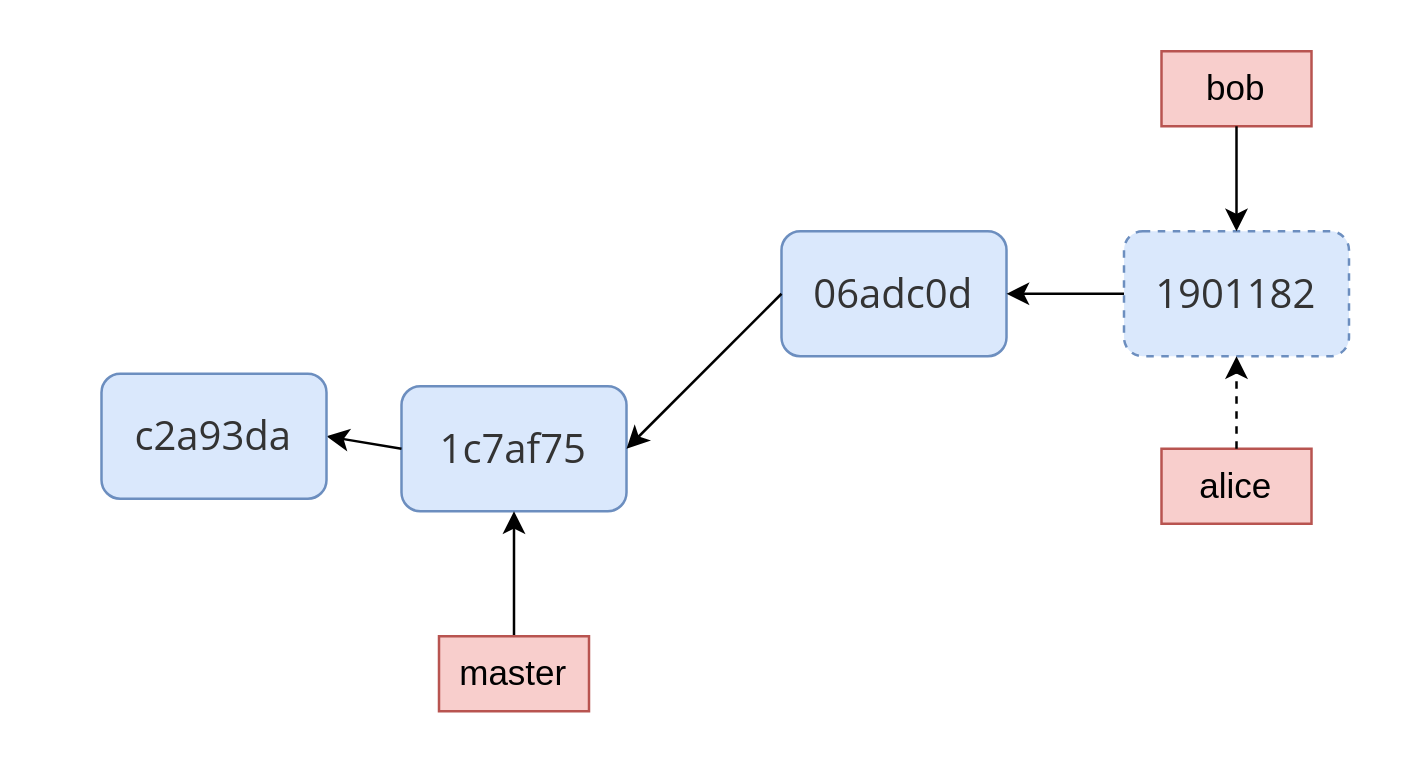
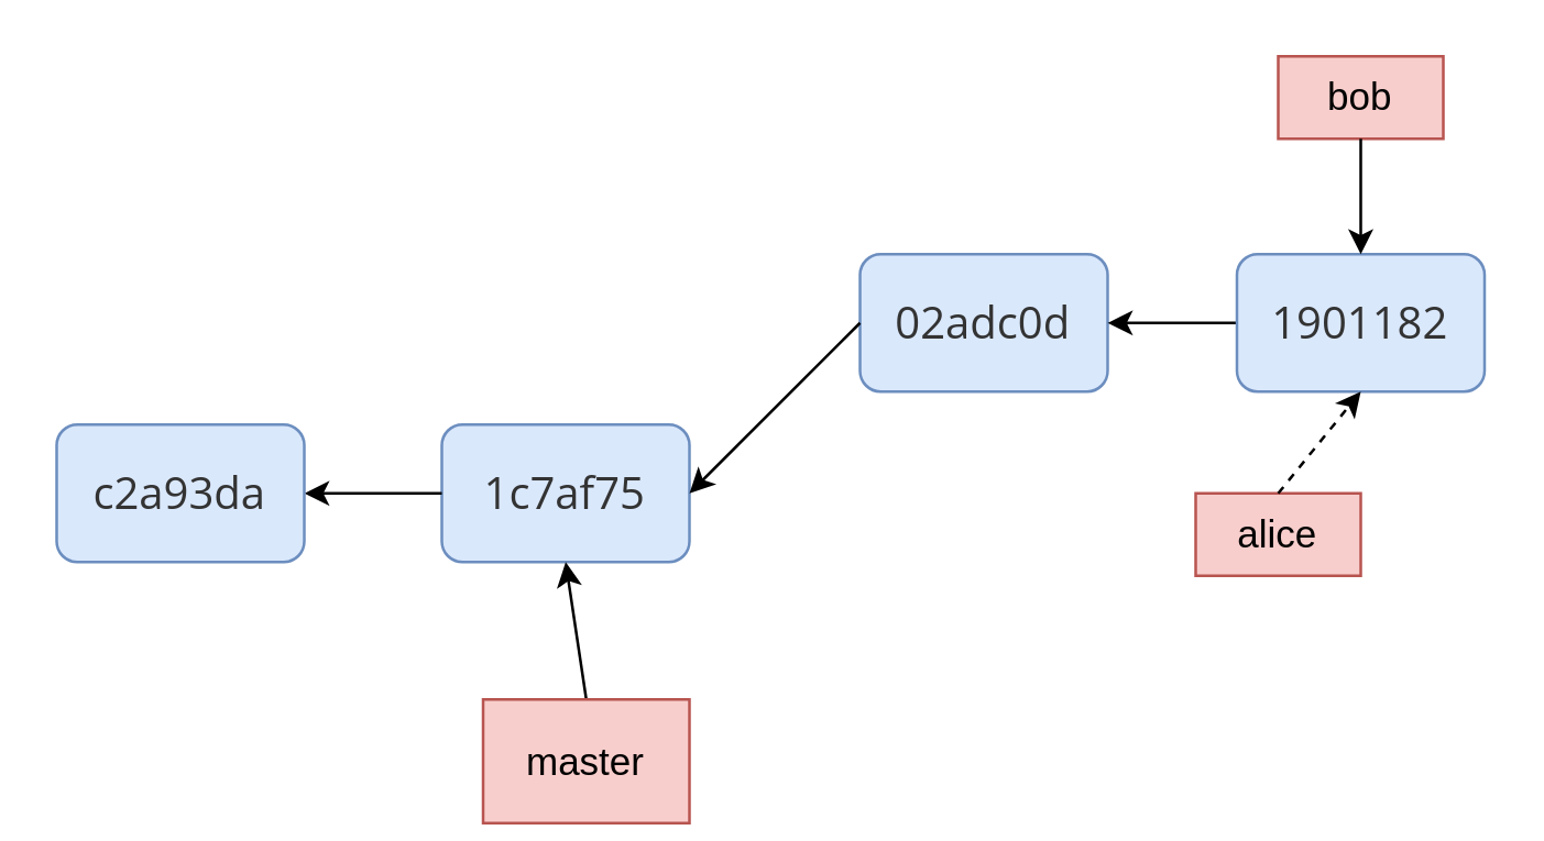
  <mxCell id="0" />
  <mxCell id="1" parent="0" />
  <mxCell id="2" value="&lt;span style=&quot;color: rgb(51 , 51 , 51) ; font-family: &amp;#34;open sans&amp;#34; , &amp;#34;clear sans&amp;#34; , &amp;#34;helvetica neue&amp;#34; , &amp;#34;helvetica&amp;#34; , &amp;#34;arial&amp;#34; , sans-serif ; font-size: 16px ; white-space: pre-wrap&quot;&gt;1c7af75&lt;/span&gt;" style="rounded=1;whiteSpace=wrap;html=1;fillColor=#dae8fc;strokeColor=#6c8ebf;" parent="1" vertex="1"><mxGeometry x="160" y="154" width="90" height="50" as="geometry" /></mxCell>
- <mxCell id="3" value="&lt;span style=&quot;color: rgb(51 , 51 , 51) ; font-family: &amp;#34;open sans&amp;#34; , &amp;#34;clear sans&amp;#34; , &amp;#34;helvetica neue&amp;#34; , &amp;#34;helvetica&amp;#34; , &amp;#34;arial&amp;#34; , sans-serif ; font-size: 16px ; white-space: pre-wrap&quot;&gt;06adc0d&lt;/span&gt;" style="rounded=1;whiteSpace=wrap;html=1;fillColor=#dae8fc;strokeColor=#6c8ebf;" vertex="1" parent="1"><mxGeometry x="312" y="92" width="90" height="50" as="geometry" /></mxCell>
+ <mxCell id="3" value="&lt;span style=&quot;color: rgb(51 , 51 , 51) ; font-family: &amp;#34;open sans&amp;#34; , &amp;#34;clear sans&amp;#34; , &amp;#34;helvetica neue&amp;#34; , &amp;#34;helvetica&amp;#34; , &amp;#34;arial&amp;#34; , sans-serif ; font-size: 16px ; white-space: pre-wrap&quot;&gt;02adc0d&lt;/span&gt;" style="rounded=1;whiteSpace=wrap;html=1;fillColor=#dae8fc;strokeColor=#6c8ebf;" vertex="1" parent="1"><mxGeometry x="312" y="92" width="90" height="50" as="geometry" /></mxCell>
  <mxCell id="4" value="" style="endArrow=classic;html=1;entryX=1;entryY=0.5;entryDx=0;entryDy=0;exitX=0;exitY=0.5;exitDx=0;exitDy=0;" edge="1" parent="1" source="3" target="2"><mxGeometry width="50" height="50" relative="1" as="geometry"><mxPoint x="300" y="184" as="sourcePoint" /><mxPoint x="350" y="134" as="targetPoint" /></mxGeometry></mxCell>
  <mxCell id="5" value="" style="endArrow=classic;html=1;exitX=0;exitY=0.5;exitDx=0;exitDy=0;entryX=1;entryY=0.5;entryDx=0;entryDy=0;" edge="1" parent="1" source="6" target="3"><mxGeometry width="50" height="50" relative="1" as="geometry"><mxPoint x="350" y="224" as="sourcePoint" /><mxPoint x="400" y="174" as="targetPoint" /></mxGeometry></mxCell>
- <mxCell id="6" value="&lt;span style=&quot;color: rgb(51 , 51 , 51) ; font-family: &amp;#34;open sans&amp;#34; , &amp;#34;clear sans&amp;#34; , &amp;#34;helvetica neue&amp;#34; , &amp;#34;helvetica&amp;#34; , &amp;#34;arial&amp;#34; , sans-serif ; font-size: 16px ; white-space: pre-wrap&quot;&gt;1901182&lt;/span&gt;" style="rounded=1;whiteSpace=wrap;html=1;fillColor=#dae8fc;strokeColor=#6c8ebf;dashed=1;" vertex="1" parent="1"><mxGeometry x="449" y="92" width="90" height="50" as="geometry" /></mxCell>
+ <mxCell id="6" value="&lt;span style=&quot;color: rgb(51 , 51 , 51) ; font-family: &amp;#34;open sans&amp;#34; , &amp;#34;clear sans&amp;#34; , &amp;#34;helvetica neue&amp;#34; , &amp;#34;helvetica&amp;#34; , &amp;#34;arial&amp;#34; , sans-serif ; font-size: 16px ; white-space: pre-wrap&quot;&gt;1901182&lt;/span&gt;" style="rounded=1;whiteSpace=wrap;html=1;fillColor=#dae8fc;strokeColor=#6c8ebf;" vertex="1" parent="1"><mxGeometry x="449" y="92" width="90" height="50" as="geometry" /></mxCell>
  <mxCell id="7" value="" style="endArrow=classic;html=1;entryX=1;entryY=0.5;entryDx=0;entryDy=0;exitX=0;exitY=0.5;exitDx=0;exitDy=0;" edge="1" parent="1" source="2" target="8"><mxGeometry width="50" height="50" relative="1" as="geometry"><mxPoint x="170" y="314" as="sourcePoint" /><mxPoint x="220" y="264" as="targetPoint" /></mxGeometry></mxCell>
- <mxCell id="8" value="&lt;span style=&quot;color: rgb(51 , 51 , 51) ; font-family: &amp;#34;open sans&amp;#34; , &amp;#34;clear sans&amp;#34; , &amp;#34;helvetica neue&amp;#34; , &amp;#34;helvetica&amp;#34; , &amp;#34;arial&amp;#34; , sans-serif ; font-size: 16px ; white-space: pre-wrap&quot;&gt;c2a93da&lt;/span&gt;" style="rounded=1;whiteSpace=wrap;html=1;fillColor=#dae8fc;strokeColor=#6c8ebf;" vertex="1" parent="1"><mxGeometry x="40" y="149" width="90" height="50" as="geometry" /></mxCell>
+ <mxCell id="8" value="&lt;span style=&quot;color: rgb(51 , 51 , 51) ; font-family: &amp;#34;open sans&amp;#34; , &amp;#34;clear sans&amp;#34; , &amp;#34;helvetica neue&amp;#34; , &amp;#34;helvetica&amp;#34; , &amp;#34;arial&amp;#34; , sans-serif ; font-size: 16px ; white-space: pre-wrap&quot;&gt;c2a93da&lt;/span&gt;" style="rounded=1;whiteSpace=wrap;html=1;fillColor=#dae8fc;strokeColor=#6c8ebf;" vertex="1" parent="1"><mxGeometry x="20" y="154" width="90" height="50" as="geometry" /></mxCell>
  <mxCell id="9" value="" style="endArrow=classic;html=1;entryX=0.5;entryY=1;entryDx=0;entryDy=0;exitX=0.5;exitY=0;exitDx=0;exitDy=0;" edge="1" parent="1" source="10" target="2"><mxGeometry width="50" height="50" relative="1" as="geometry"><mxPoint x="205" y="264" as="sourcePoint" /><mxPoint x="230" y="214" as="targetPoint" /></mxGeometry></mxCell>
- <mxCell id="10" value="&lt;font style=&quot;font-size: 14px&quot;&gt;master&lt;/font&gt;" style="rounded=0;whiteSpace=wrap;html=1;fillColor=#f8cecc;strokeColor=#b85450;" vertex="1" parent="1"><mxGeometry x="175" y="254" width="60" height="30" as="geometry" /></mxCell>
- <mxCell id="11" value="&lt;font style=&quot;font-size: 14px&quot;&gt;alice&lt;/font&gt;" style="rounded=0;whiteSpace=wrap;html=1;fillColor=#f8cecc;strokeColor=#b85450;" vertex="1" parent="1"><mxGeometry x="464" y="179" width="60" height="30" as="geometry" /></mxCell>
+ <mxCell id="10" value="&lt;font style=&quot;font-size: 14px&quot;&gt;master&lt;/font&gt;" style="rounded=0;whiteSpace=wrap;html=1;fillColor=#f8cecc;strokeColor=#b85450;" vertex="1" parent="1"><mxGeometry x="175" y="254" width="75" height="45" as="geometry" /></mxCell>
+ <mxCell id="11" value="&lt;font style=&quot;font-size: 14px&quot;&gt;alice&lt;/font&gt;" style="rounded=0;whiteSpace=wrap;html=1;fillColor=#f8cecc;strokeColor=#b85450;" vertex="1" parent="1"><mxGeometry x="434" y="179" width="60" height="30" as="geometry" /></mxCell>
  <mxCell id="12" value="&lt;font style=&quot;font-size: 14px&quot;&gt;bob&lt;/font&gt;" style="rounded=0;whiteSpace=wrap;html=1;fillColor=#f8cecc;strokeColor=#b85450;" vertex="1" parent="1"><mxGeometry x="464" y="20" width="60" height="30" as="geometry" /></mxCell>
  <mxCell id="13" value="" style="endArrow=classic;html=1;entryX=0.5;entryY=1;entryDx=0;entryDy=0;exitX=0.5;exitY=0;exitDx=0;exitDy=0;dashed=1;" edge="1" parent="1" source="11" target="6"><mxGeometry width="50" height="50" relative="1" as="geometry"><mxPoint x="430" y="274" as="sourcePoint" /><mxPoint x="480" y="224" as="targetPoint" /></mxGeometry></mxCell>
  <mxCell id="14" value="" style="endArrow=classic;html=1;exitX=0.5;exitY=1;exitDx=0;exitDy=0;entryX=0.5;entryY=0;entryDx=0;entryDy=0;" edge="1" parent="1" source="12" target="6"><mxGeometry width="50" height="50" relative="1" as="geometry"><mxPoint x="400" y="164" as="sourcePoint" /><mxPoint x="450" y="114" as="targetPoint" /></mxGeometry></mxCell>
